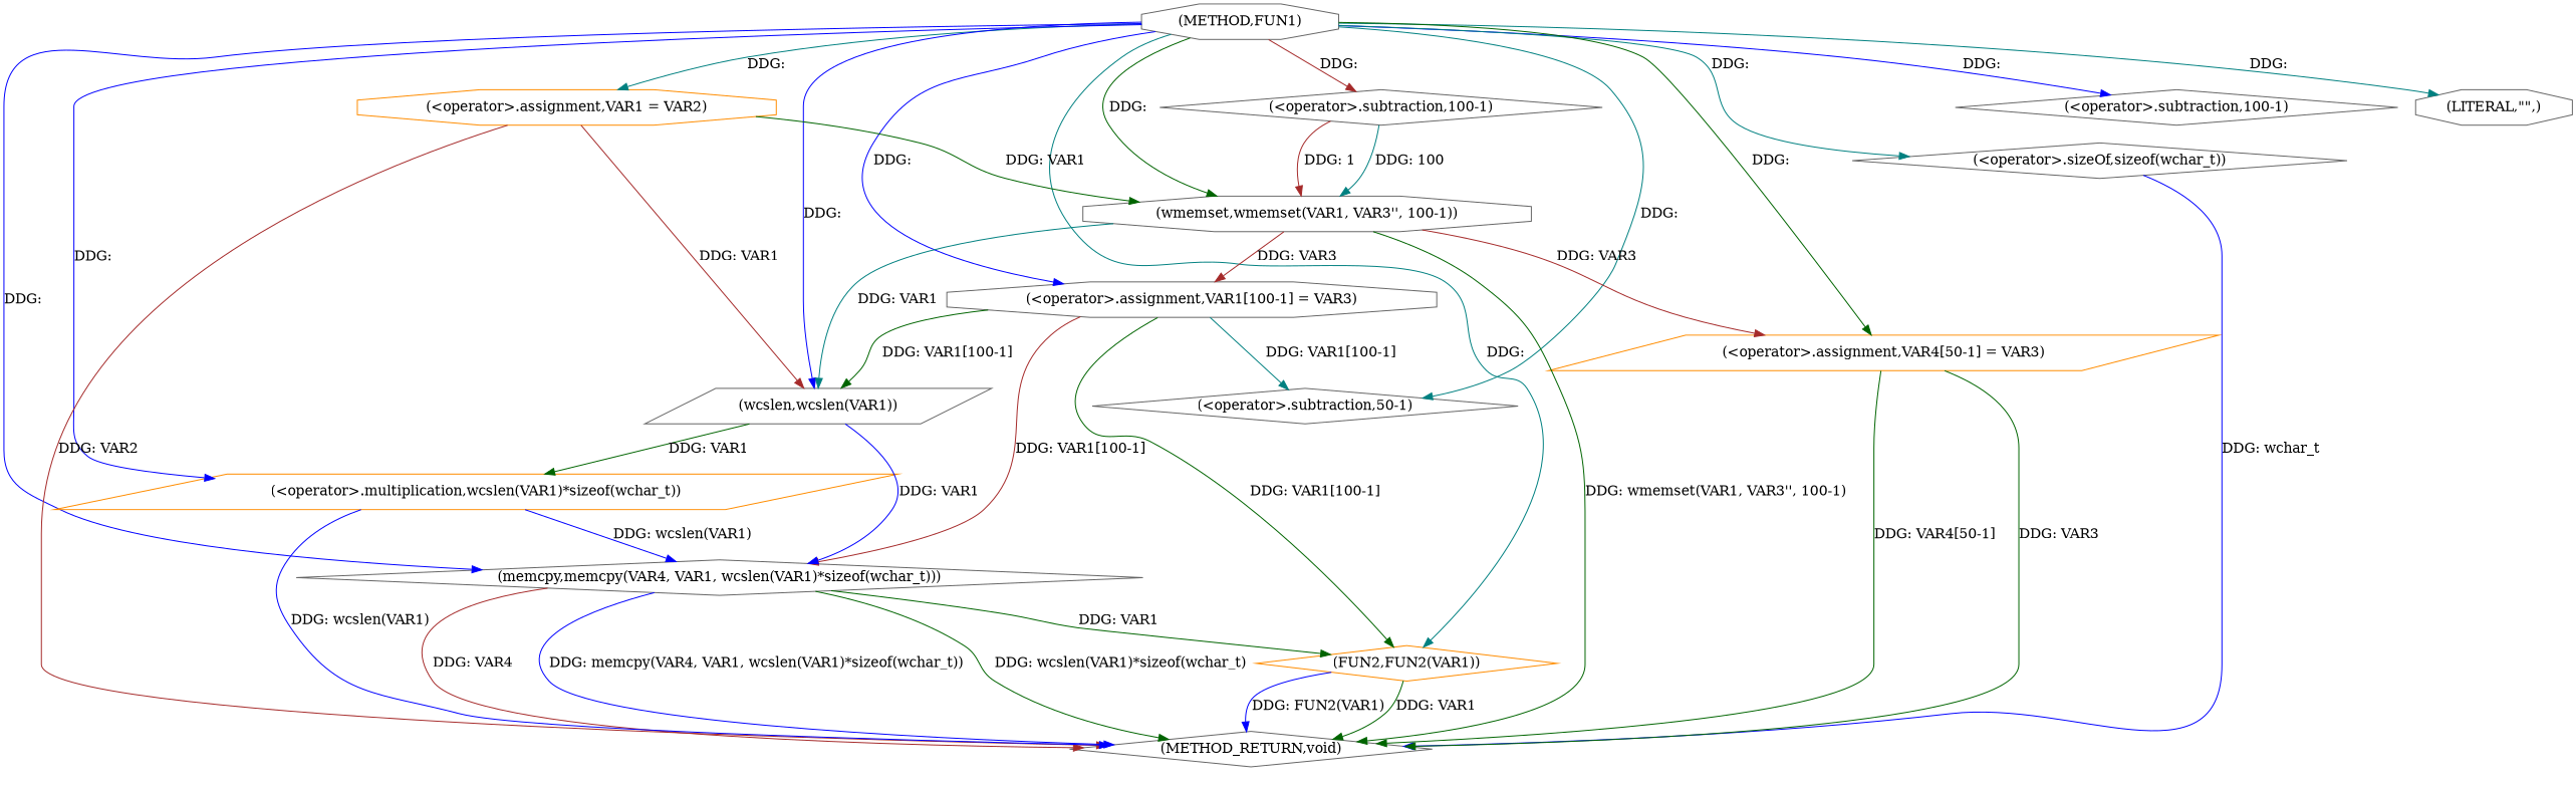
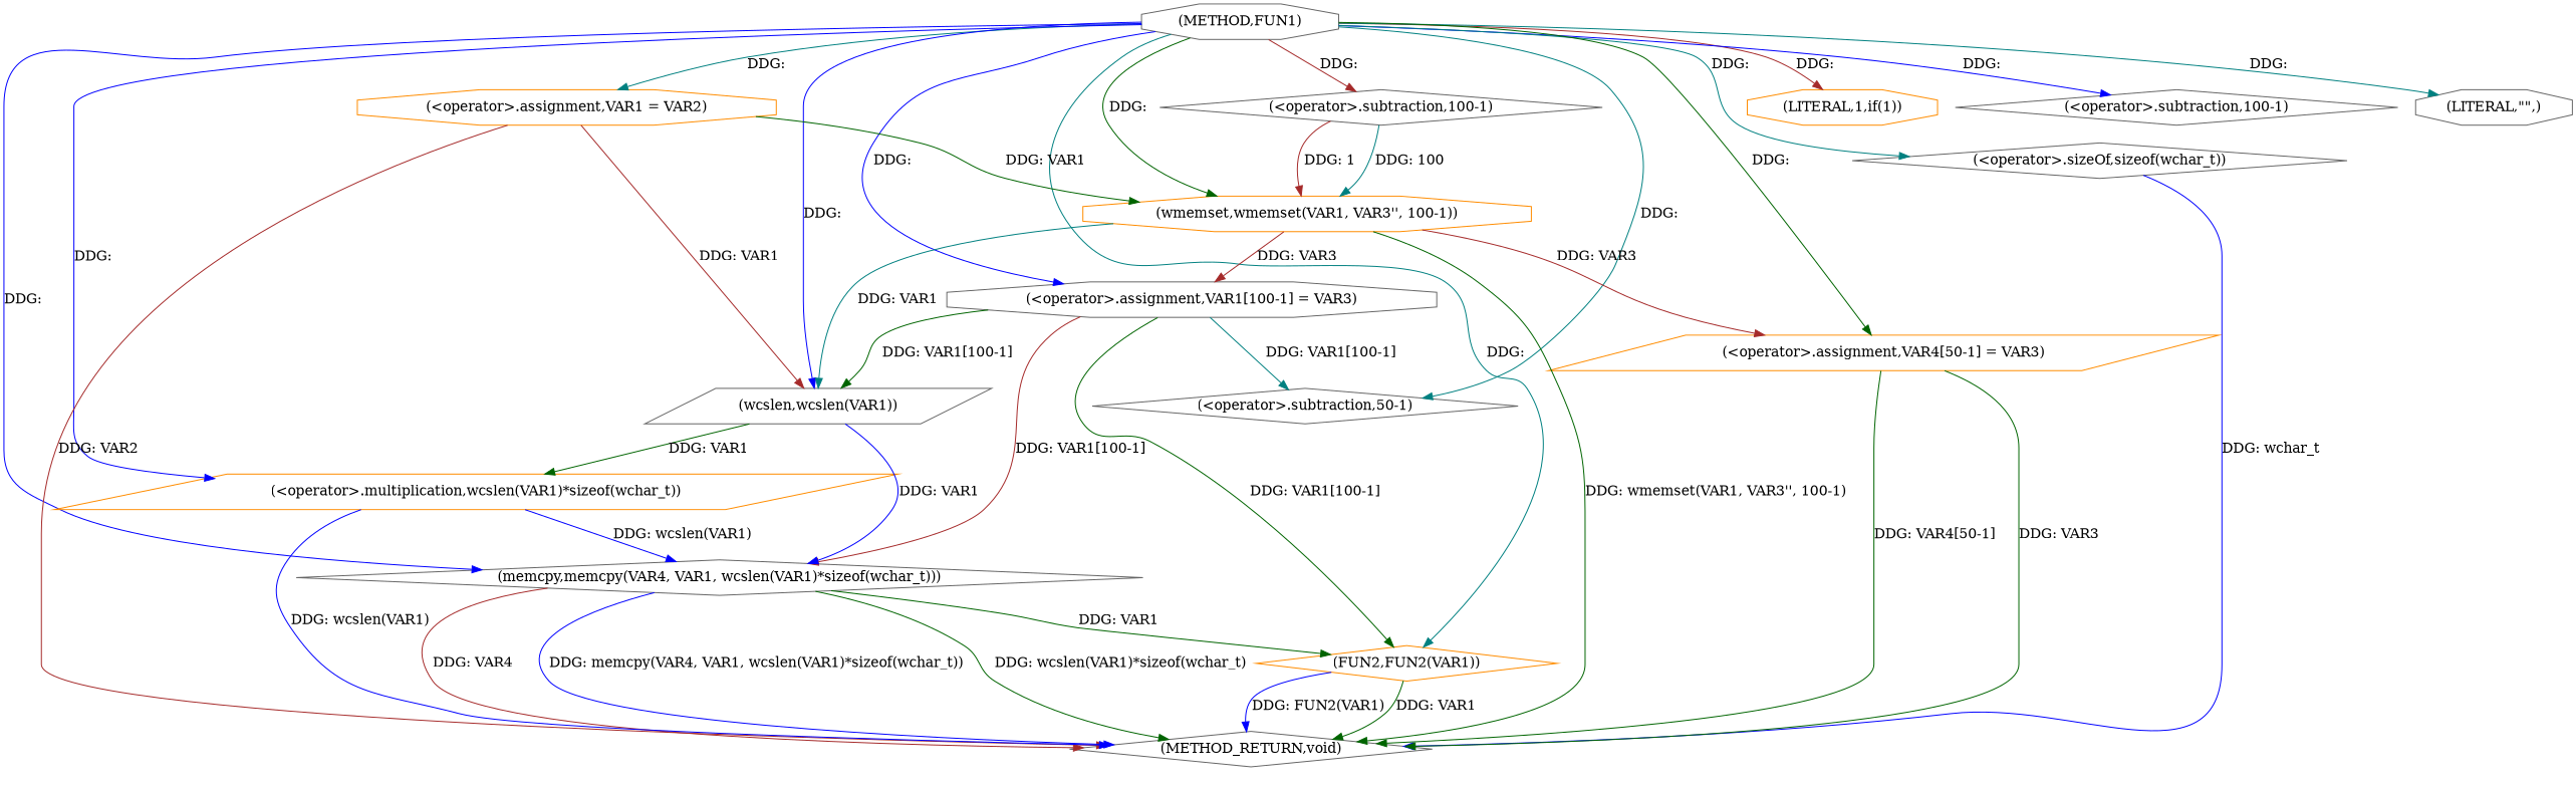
  digraph {
    node [color=gray40 shape=diamond]
    edge [color=darkgreen]
    n1 [label="(METHOD,FUN1)" shape=octagon]
    n2 [color=darkorange label="(<operator>.assignment,VAR1 = VAR2)" shape=octagon]
-   n4 [label="(wmemset,wmemset(VAR1, VAR3'', 100-1))" shape=octagon]
+   n3 [color=darkorange label="(LITERAL,1,if(1))" shape=octagon]
+   n4 [color=darkorange label="(wmemset,wmemset(VAR1, VAR3'', 100-1))" shape=octagon]
    n5 [label="(<operator>.subtraction,100-1)"]
    n6 [label="(<operator>.assignment,VAR1[100-1] = VAR3)" shape=octagon]
    n7 [label="(<operator>.subtraction,100-1)"]
    n8 [label="(LITERAL,\"\",)" shape=octagon]
    n9 [label="(memcpy,memcpy(VAR4, VAR1, wcslen(VAR1)*sizeof(wchar_t)))"]
    n10 [color=darkorange label="(<operator>.multiplication,wcslen(VAR1)*sizeof(wchar_t))" shape=parallelogram]
    n11 [label="(wcslen,wcslen(VAR1))" shape=parallelogram]
    n12 [label="(<operator>.sizeOf,sizeof(wchar_t))"]
    n13 [color=darkorange label="(<operator>.assignment,VAR4[50-1] = VAR3)" shape=parallelogram]
    n14 [label="(<operator>.subtraction,50-1)"]
    n15 [color=darkorange label="(FUN2,FUN2(VAR1))"]
    n16 [label="(METHOD_RETURN,void)"]
    n1 -> n2 [color=teal label="DDG: "]
+   n1 -> n3 [color=brown label="DDG: "]
    n1 -> n4 [label="DDG: "]
    n1 -> n5 [color=brown label="DDG: "]
    n1 -> n6 [color=blue label="DDG: "]
    n1 -> n7 [color=blue label="DDG: "]
    n1 -> n8 [color=teal label="DDG: "]
    n1 -> n9 [color=blue label="DDG: "]
    n1 -> n10 [color=blue label="DDG: "]
    n1 -> n11 [color=blue label="DDG: "]
    n1 -> n12 [color=teal label="DDG: "]
    n1 -> n13 [label="DDG: "]
    n1 -> n14 [color=teal label="DDG: "]
    n1 -> n15 [color=teal label="DDG: "]
    n2 -> n4 [label="DDG: VAR1"]
    n2 -> n11 [color=brown label="DDG: VAR1"]
    n2 -> n16 [color=brown label="DDG: VAR2"]
    n4 -> n6 [color=brown label="DDG: VAR3"]
    n4 -> n11 [color=teal label="DDG: VAR1"]
    n4 -> n13 [color=brown label="DDG: VAR3"]
    n4 -> n16 [label="DDG: wmemset(VAR1, VAR3'', 100-1)"]
    n5 -> n4 [color=teal label="DDG: 100"]
    n5 -> n4 [color=brown label="DDG: 1"]
    n6 -> n9 [color=brown label="DDG: VAR1[100-1]"]
    n6 -> n11 [label="DDG: VAR1[100-1]"]
    n6 -> n14 [color=teal label="DDG: VAR1[100-1]"]
    n6 -> n15 [label="DDG: VAR1[100-1]"]
    n9 -> n15 [label="DDG: VAR1"]
    n9 -> n16 [color=brown label="DDG: VAR4"]
    n9 -> n16 [color=blue label="DDG: memcpy(VAR4, VAR1, wcslen(VAR1)*sizeof(wchar_t))"]
    n9 -> n16 [label="DDG: wcslen(VAR1)*sizeof(wchar_t)"]
    n10 -> n9 [color=blue label="DDG: wcslen(VAR1)"]
    n10 -> n16 [color=blue label="DDG: wcslen(VAR1)"]
    n11 -> n9 [color=blue label="DDG: VAR1"]
    n11 -> n10 [label="DDG: VAR1"]
    n12 -> n16 [color=blue label="DDG: wchar_t"]
    n13 -> n16 [label="DDG: VAR3"]
    n13 -> n16 [label="DDG: VAR4[50-1]"]
    n15 -> n16 [color=blue label="DDG: FUN2(VAR1)"]
    n15 -> n16 [label="DDG: VAR1"]
  }
